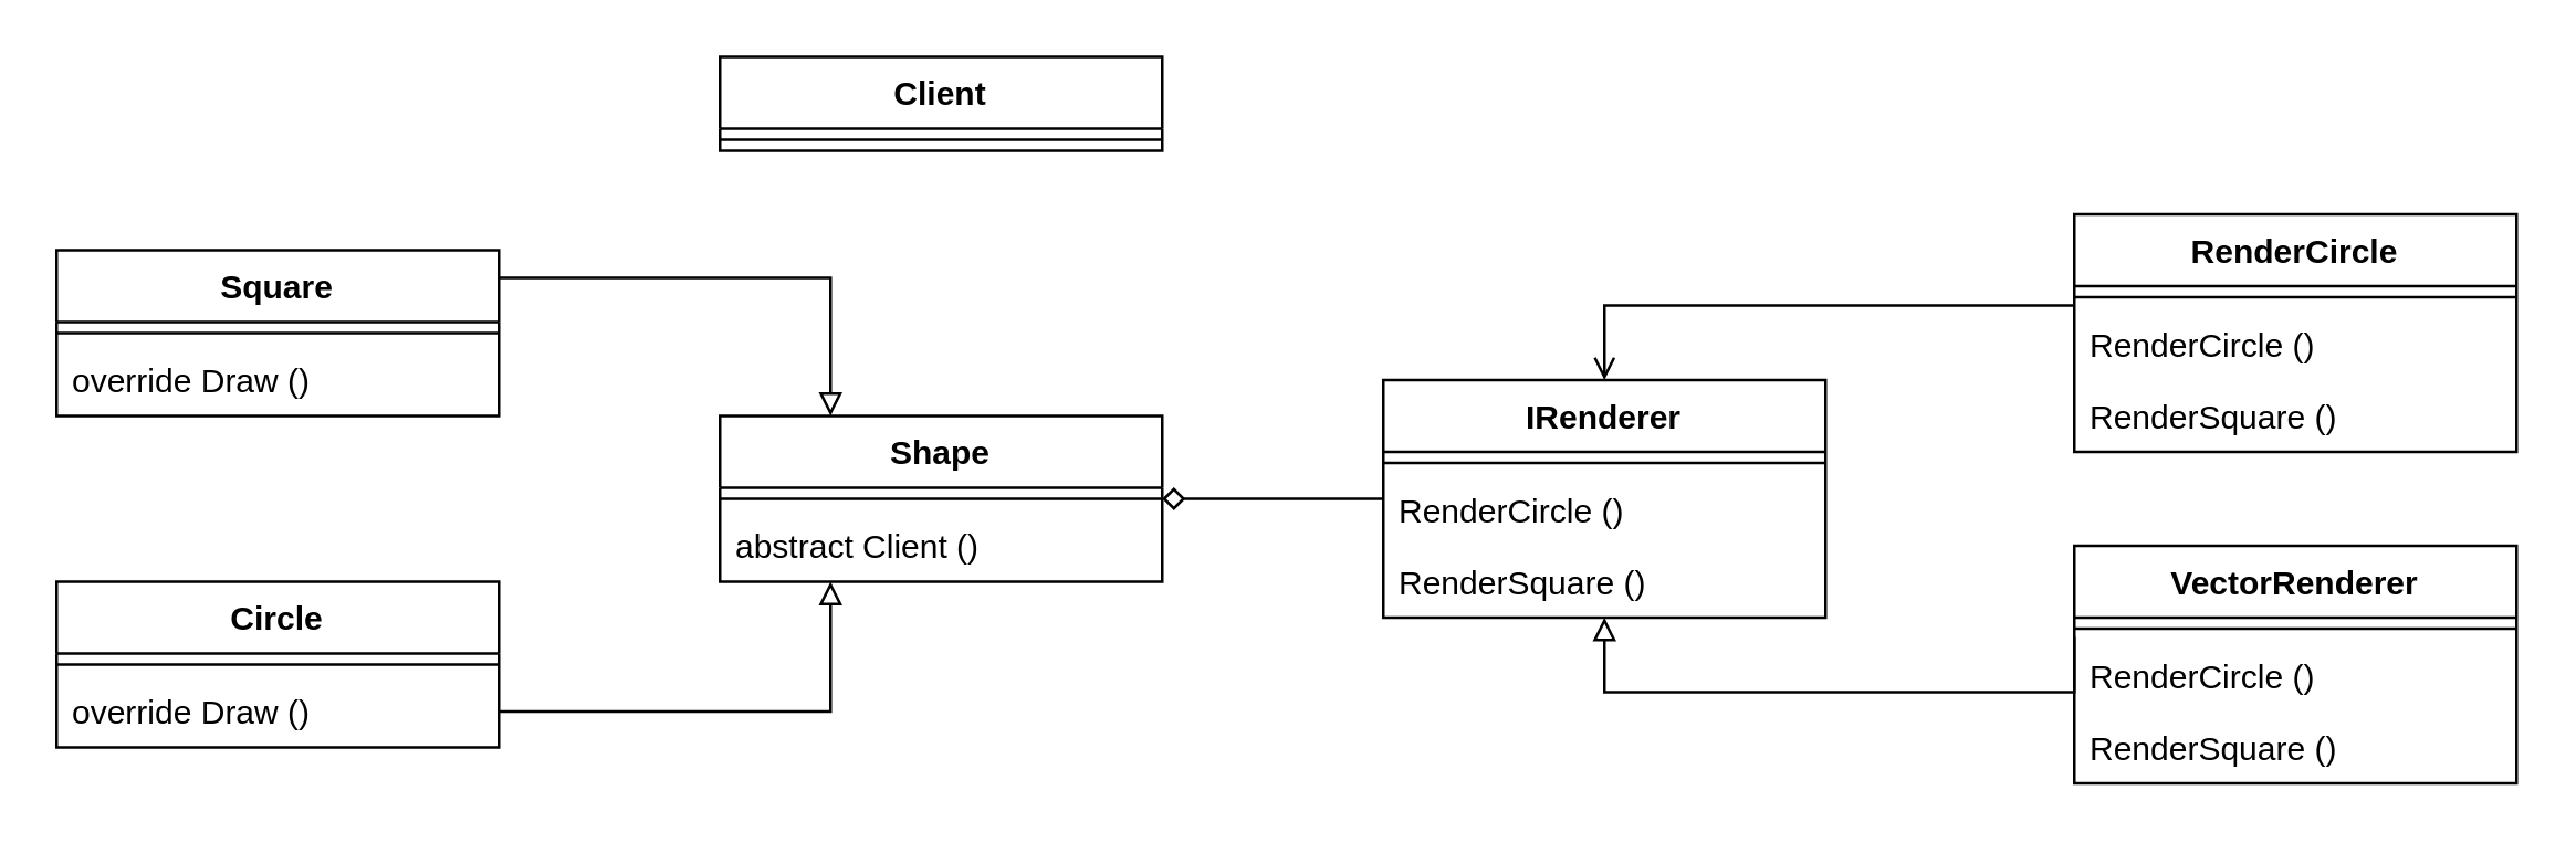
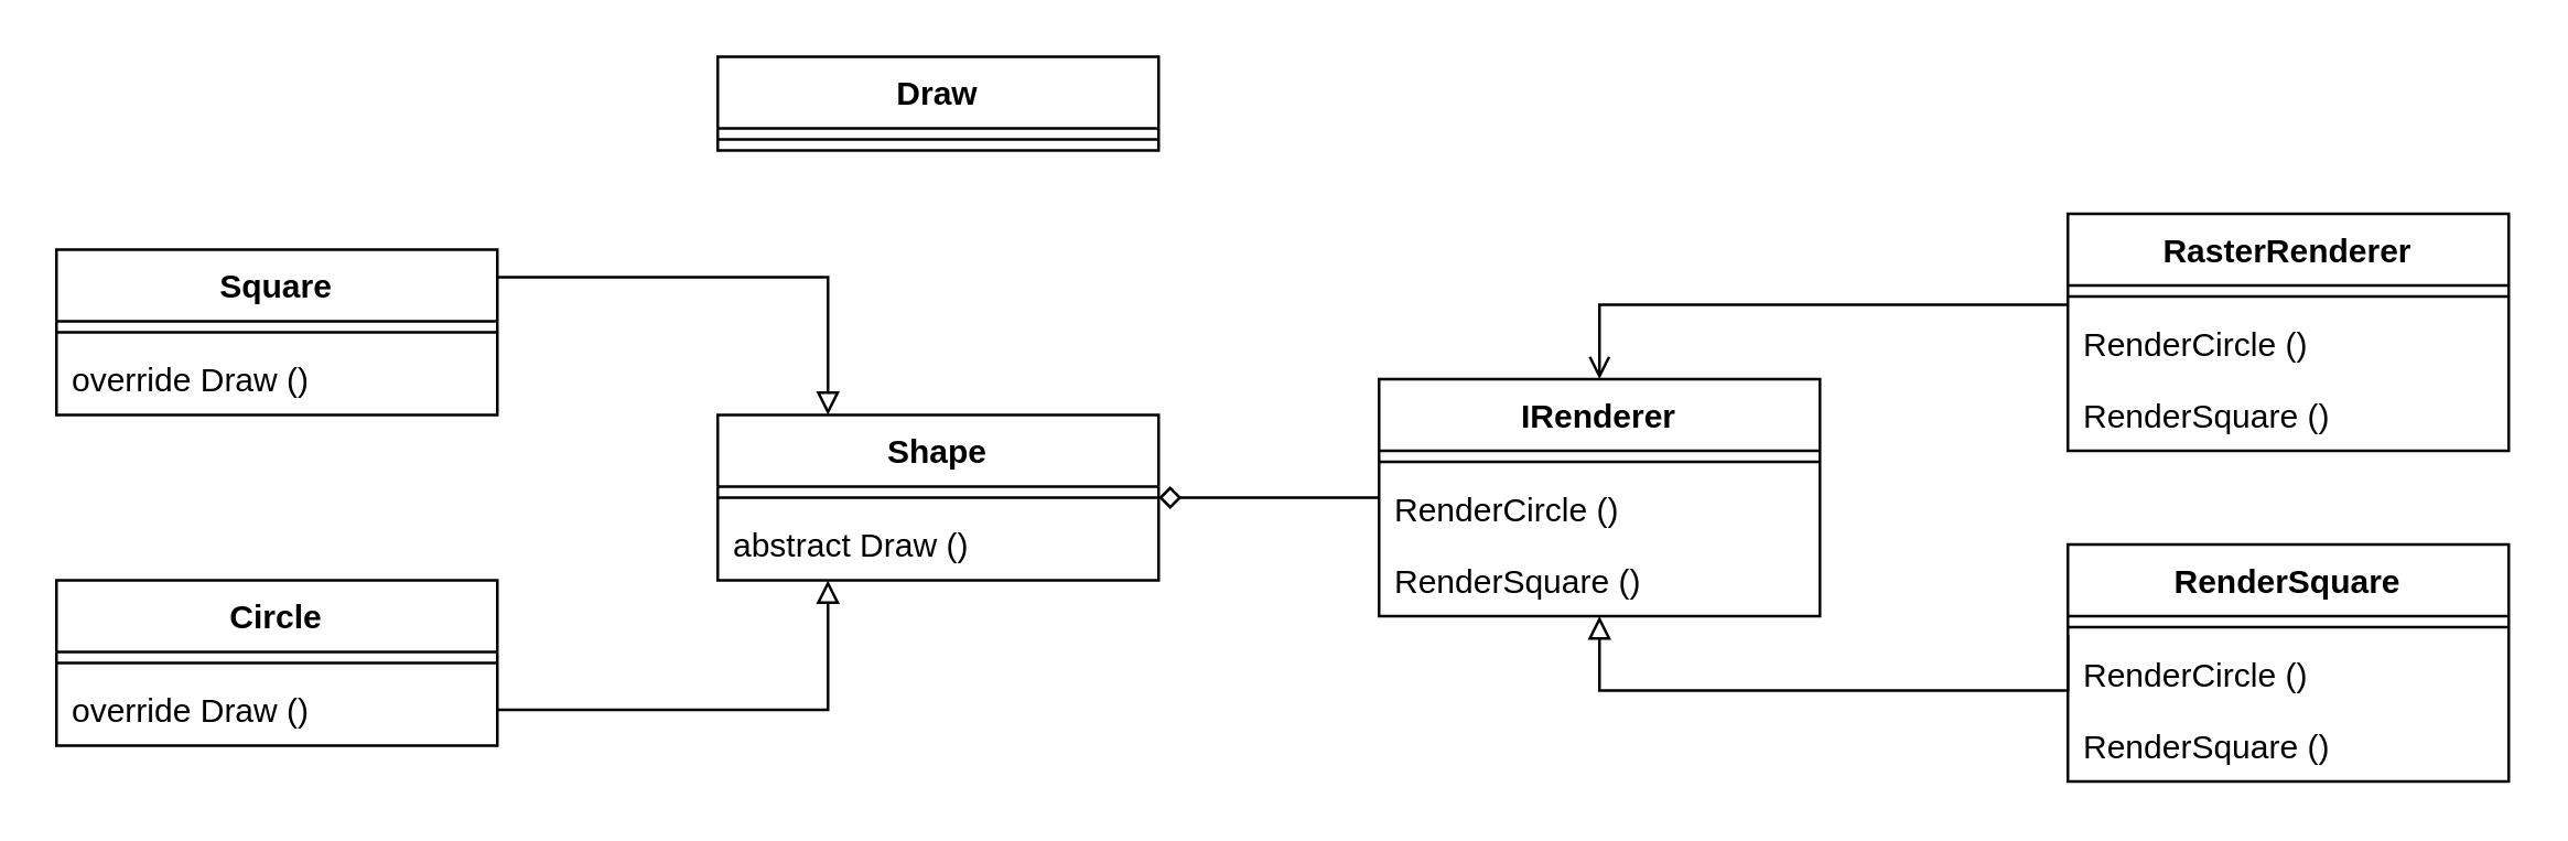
  <mxCell id="0" />
  <mxCell id="1" parent="0" />
- <mxCell id="2" value="Client" style="swimlane;fontStyle=1;align=center;verticalAlign=top;childLayout=stackLayout;horizontal=1;startSize=26;horizontalStack=0;resizeParent=1;resizeParentMax=0;resizeLast=0;collapsible=1;marginBottom=0;whiteSpace=wrap;html=1;" vertex="1" parent="1"><mxGeometry x="260" y="20" width="160" height="34" as="geometry" /></mxCell>
+ <mxCell id="2" value="Draw" style="swimlane;fontStyle=1;align=center;verticalAlign=top;childLayout=stackLayout;horizontal=1;startSize=26;horizontalStack=0;resizeParent=1;resizeParentMax=0;resizeLast=0;collapsible=1;marginBottom=0;whiteSpace=wrap;html=1;" vertex="1" parent="1"><mxGeometry x="260" y="20" width="160" height="34" as="geometry" /></mxCell>
  <mxCell id="3" value="" style="line;strokeWidth=1;fillColor=none;align=left;verticalAlign=middle;spacingTop=-1;spacingLeft=3;spacingRight=3;rotatable=0;labelPosition=right;points=[];portConstraint=eastwest;strokeColor=inherit;" vertex="1" parent="2"><mxGeometry y="26" width="160" height="8" as="geometry" /></mxCell>
  <mxCell id="4" value="Shape" style="swimlane;fontStyle=1;align=center;verticalAlign=top;childLayout=stackLayout;horizontal=1;startSize=26;horizontalStack=0;resizeParent=1;resizeParentMax=0;resizeLast=0;collapsible=1;marginBottom=0;whiteSpace=wrap;html=1;" vertex="1" parent="1"><mxGeometry x="260" y="150" width="160" height="60" as="geometry" /></mxCell>
  <mxCell id="5" value="" style="line;strokeWidth=1;fillColor=none;align=left;verticalAlign=middle;spacingTop=-1;spacingLeft=3;spacingRight=3;rotatable=0;labelPosition=right;points=[];portConstraint=eastwest;strokeColor=inherit;" vertex="1" parent="4"><mxGeometry y="26" width="160" height="8" as="geometry" /></mxCell>
- <mxCell id="6" value="abstract Client ()" style="text;strokeColor=none;fillColor=none;align=left;verticalAlign=top;spacingLeft=4;spacingRight=4;overflow=hidden;rotatable=0;points=[[0,0.5],[1,0.5]];portConstraint=eastwest;whiteSpace=wrap;html=1;" vertex="1" parent="4"><mxGeometry y="34" width="160" height="26" as="geometry" /></mxCell>
+ <mxCell id="6" value="abstract Draw ()" style="text;strokeColor=none;fillColor=none;align=left;verticalAlign=top;spacingLeft=4;spacingRight=4;overflow=hidden;rotatable=0;points=[[0,0.5],[1,0.5]];portConstraint=eastwest;whiteSpace=wrap;html=1;" vertex="1" parent="4"><mxGeometry y="34" width="160" height="26" as="geometry" /></mxCell>
  <mxCell id="7" value="Circle" style="swimlane;fontStyle=1;align=center;verticalAlign=top;childLayout=stackLayout;horizontal=1;startSize=26;horizontalStack=0;resizeParent=1;resizeParentMax=0;resizeLast=0;collapsible=1;marginBottom=0;whiteSpace=wrap;html=1;" vertex="1" parent="1"><mxGeometry x="20" y="210" width="160" height="60" as="geometry" /></mxCell>
  <mxCell id="8" value="" style="line;strokeWidth=1;fillColor=none;align=left;verticalAlign=middle;spacingTop=-1;spacingLeft=3;spacingRight=3;rotatable=0;labelPosition=right;points=[];portConstraint=eastwest;strokeColor=inherit;" vertex="1" parent="7"><mxGeometry y="26" width="160" height="8" as="geometry" /></mxCell>
  <mxCell id="9" value="override Draw ()" style="text;strokeColor=none;fillColor=none;align=left;verticalAlign=top;spacingLeft=4;spacingRight=4;overflow=hidden;rotatable=0;points=[[0,0.5],[1,0.5]];portConstraint=eastwest;whiteSpace=wrap;html=1;" vertex="1" parent="7"><mxGeometry y="34" width="160" height="26" as="geometry" /></mxCell>
  <mxCell id="10" value="Square" style="swimlane;fontStyle=1;align=center;verticalAlign=top;childLayout=stackLayout;horizontal=1;startSize=26;horizontalStack=0;resizeParent=1;resizeParentMax=0;resizeLast=0;collapsible=1;marginBottom=0;whiteSpace=wrap;html=1;" vertex="1" parent="1"><mxGeometry x="20" y="90" width="160" height="60" as="geometry" /></mxCell>
  <mxCell id="11" value="" style="line;strokeWidth=1;fillColor=none;align=left;verticalAlign=middle;spacingTop=-1;spacingLeft=3;spacingRight=3;rotatable=0;labelPosition=right;points=[];portConstraint=eastwest;strokeColor=inherit;" vertex="1" parent="10"><mxGeometry y="26" width="160" height="8" as="geometry" /></mxCell>
  <mxCell id="12" value="override Draw ()" style="text;strokeColor=none;fillColor=none;align=left;verticalAlign=top;spacingLeft=4;spacingRight=4;overflow=hidden;rotatable=0;points=[[0,0.5],[1,0.5]];portConstraint=eastwest;whiteSpace=wrap;html=1;" vertex="1" parent="10"><mxGeometry y="34" width="160" height="26" as="geometry" /></mxCell>
  <mxCell id="13" value="IRenderer" style="swimlane;fontStyle=1;align=center;verticalAlign=top;childLayout=stackLayout;horizontal=1;startSize=26;horizontalStack=0;resizeParent=1;resizeParentMax=0;resizeLast=0;collapsible=1;marginBottom=0;whiteSpace=wrap;html=1;" vertex="1" parent="1"><mxGeometry x="500" y="137" width="160" height="86" as="geometry" /></mxCell>
  <mxCell id="14" value="" style="line;strokeWidth=1;fillColor=none;align=left;verticalAlign=middle;spacingTop=-1;spacingLeft=3;spacingRight=3;rotatable=0;labelPosition=right;points=[];portConstraint=eastwest;strokeColor=inherit;" vertex="1" parent="13"><mxGeometry y="26" width="160" height="8" as="geometry" /></mxCell>
  <mxCell id="15" value="RenderCircle ()" style="text;strokeColor=none;fillColor=none;align=left;verticalAlign=top;spacingLeft=4;spacingRight=4;overflow=hidden;rotatable=0;points=[[0,0.5],[1,0.5]];portConstraint=eastwest;whiteSpace=wrap;html=1;" vertex="1" parent="13"><mxGeometry y="34" width="160" height="26" as="geometry" /></mxCell>
  <mxCell id="16" value="RenderSquare ()" style="text;strokeColor=none;fillColor=none;align=left;verticalAlign=top;spacingLeft=4;spacingRight=4;overflow=hidden;rotatable=0;points=[[0,0.5],[1,0.5]];portConstraint=eastwest;whiteSpace=wrap;html=1;" vertex="1" parent="13"><mxGeometry y="60" width="160" height="26" as="geometry" /></mxCell>
- <mxCell id="17" value="VectorRenderer" style="swimlane;fontStyle=1;align=center;verticalAlign=top;childLayout=stackLayout;horizontal=1;startSize=26;horizontalStack=0;resizeParent=1;resizeParentMax=0;resizeLast=0;collapsible=1;marginBottom=0;whiteSpace=wrap;html=1;" vertex="1" parent="1"><mxGeometry x="750" y="197" width="160" height="86" as="geometry" /></mxCell>
+ <mxCell id="17" value="RenderSquare" style="swimlane;fontStyle=1;align=center;verticalAlign=top;childLayout=stackLayout;horizontal=1;startSize=26;horizontalStack=0;resizeParent=1;resizeParentMax=0;resizeLast=0;collapsible=1;marginBottom=0;whiteSpace=wrap;html=1;" vertex="1" parent="1"><mxGeometry x="750" y="197" width="160" height="86" as="geometry" /></mxCell>
  <mxCell id="18" value="" style="line;strokeWidth=1;fillColor=none;align=left;verticalAlign=middle;spacingTop=-1;spacingLeft=3;spacingRight=3;rotatable=0;labelPosition=right;points=[];portConstraint=eastwest;strokeColor=inherit;" vertex="1" parent="17"><mxGeometry y="26" width="160" height="8" as="geometry" /></mxCell>
  <mxCell id="19" value="RenderCircle ()" style="text;strokeColor=none;fillColor=none;align=left;verticalAlign=top;spacingLeft=4;spacingRight=4;overflow=hidden;rotatable=0;points=[[0,0.5],[1,0.5]];portConstraint=eastwest;whiteSpace=wrap;html=1;" vertex="1" parent="17"><mxGeometry y="34" width="160" height="26" as="geometry" /></mxCell>
  <mxCell id="20" value="RenderSquare ()" style="text;strokeColor=none;fillColor=none;align=left;verticalAlign=top;spacingLeft=4;spacingRight=4;overflow=hidden;rotatable=0;points=[[0,0.5],[1,0.5]];portConstraint=eastwest;whiteSpace=wrap;html=1;" vertex="1" parent="17"><mxGeometry y="60" width="160" height="26" as="geometry" /></mxCell>
  <mxCell id="21" style="edgeStyle=orthogonalEdgeStyle;rounded=0;orthogonalLoop=1;jettySize=auto;html=1;entryX=0.5;entryY=0;entryDx=0;entryDy=0;endArrow=open;endFill=0;" edge="1" parent="1" source="22" target="13"><mxGeometry relative="1" as="geometry"><Array as="points"><mxPoint x="580" y="110" /></Array></mxGeometry></mxCell>
- <mxCell id="22" value="RenderCircle" style="swimlane;fontStyle=1;align=center;verticalAlign=top;childLayout=stackLayout;horizontal=1;startSize=26;horizontalStack=0;resizeParent=1;resizeParentMax=0;resizeLast=0;collapsible=1;marginBottom=0;whiteSpace=wrap;html=1;" vertex="1" parent="1"><mxGeometry x="750" y="77" width="160" height="86" as="geometry" /></mxCell>
+ <mxCell id="22" value="RasterRenderer" style="swimlane;fontStyle=1;align=center;verticalAlign=top;childLayout=stackLayout;horizontal=1;startSize=26;horizontalStack=0;resizeParent=1;resizeParentMax=0;resizeLast=0;collapsible=1;marginBottom=0;whiteSpace=wrap;html=1;" vertex="1" parent="1"><mxGeometry x="750" y="77" width="160" height="86" as="geometry" /></mxCell>
  <mxCell id="23" value="" style="line;strokeWidth=1;fillColor=none;align=left;verticalAlign=middle;spacingTop=-1;spacingLeft=3;spacingRight=3;rotatable=0;labelPosition=right;points=[];portConstraint=eastwest;strokeColor=inherit;" vertex="1" parent="22"><mxGeometry y="26" width="160" height="8" as="geometry" /></mxCell>
  <mxCell id="24" value="RenderCircle ()" style="text;strokeColor=none;fillColor=none;align=left;verticalAlign=top;spacingLeft=4;spacingRight=4;overflow=hidden;rotatable=0;points=[[0,0.5],[1,0.5]];portConstraint=eastwest;whiteSpace=wrap;html=1;" vertex="1" parent="22"><mxGeometry y="34" width="160" height="26" as="geometry" /></mxCell>
  <mxCell id="25" value="RenderSquare ()" style="text;strokeColor=none;fillColor=none;align=left;verticalAlign=top;spacingLeft=4;spacingRight=4;overflow=hidden;rotatable=0;points=[[0,0.5],[1,0.5]];portConstraint=eastwest;whiteSpace=wrap;html=1;" vertex="1" parent="22"><mxGeometry y="60" width="160" height="26" as="geometry" /></mxCell>
  <mxCell id="26" style="edgeStyle=orthogonalEdgeStyle;rounded=0;orthogonalLoop=1;jettySize=auto;html=1;endArrow=diamond;endFill=0;" edge="1" parent="1" source="15" target="4"><mxGeometry relative="1" as="geometry"><Array as="points"><mxPoint x="480" y="180" /><mxPoint x="480" y="180" /></Array></mxGeometry></mxCell>
  <mxCell id="27" style="edgeStyle=orthogonalEdgeStyle;rounded=0;orthogonalLoop=1;jettySize=auto;html=1;endArrow=block;endFill=0;" edge="1" parent="1" target="13"><mxGeometry relative="1" as="geometry"><mxPoint x="750" y="230" as="sourcePoint" /><Array as="points"><mxPoint x="750" y="250" /><mxPoint x="580" y="250" /></Array></mxGeometry></mxCell>
  <mxCell id="28" style="edgeStyle=orthogonalEdgeStyle;rounded=0;orthogonalLoop=1;jettySize=auto;html=1;entryX=0.25;entryY=0;entryDx=0;entryDy=0;endArrow=block;endFill=0;" edge="1" parent="1" target="4"><mxGeometry relative="1" as="geometry"><mxPoint x="180" y="100" as="sourcePoint" /><Array as="points"><mxPoint x="180" y="100" /><mxPoint x="300" y="100" /></Array></mxGeometry></mxCell>
  <mxCell id="29" style="edgeStyle=orthogonalEdgeStyle;rounded=0;orthogonalLoop=1;jettySize=auto;html=1;endArrow=block;endFill=0;" edge="1" parent="1" source="9" target="4"><mxGeometry relative="1" as="geometry"><Array as="points"><mxPoint x="300" y="257" /></Array></mxGeometry></mxCell>
